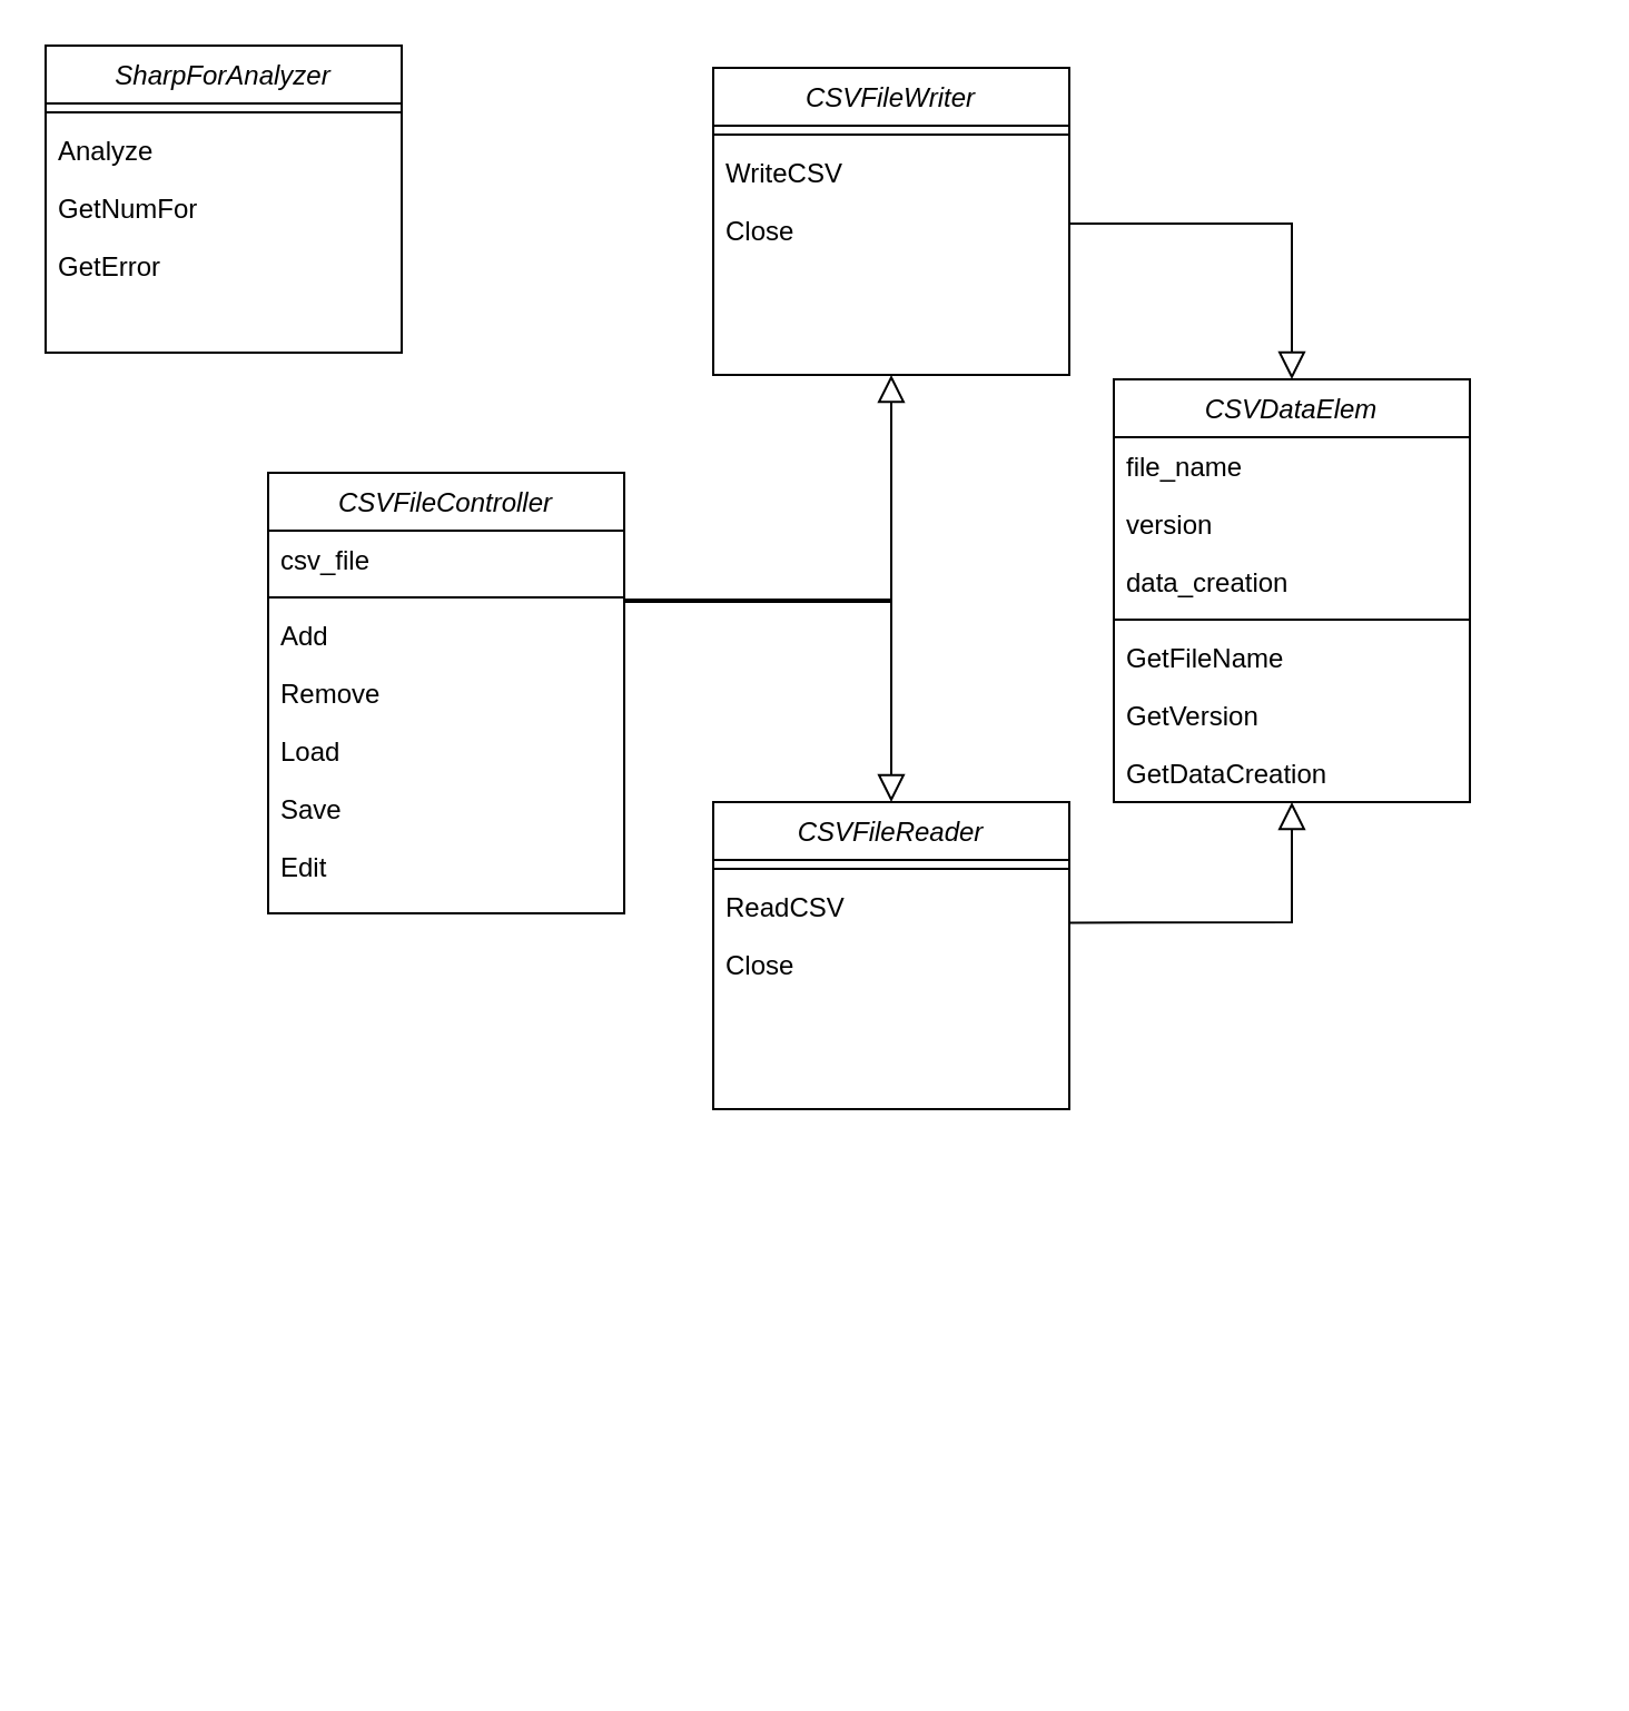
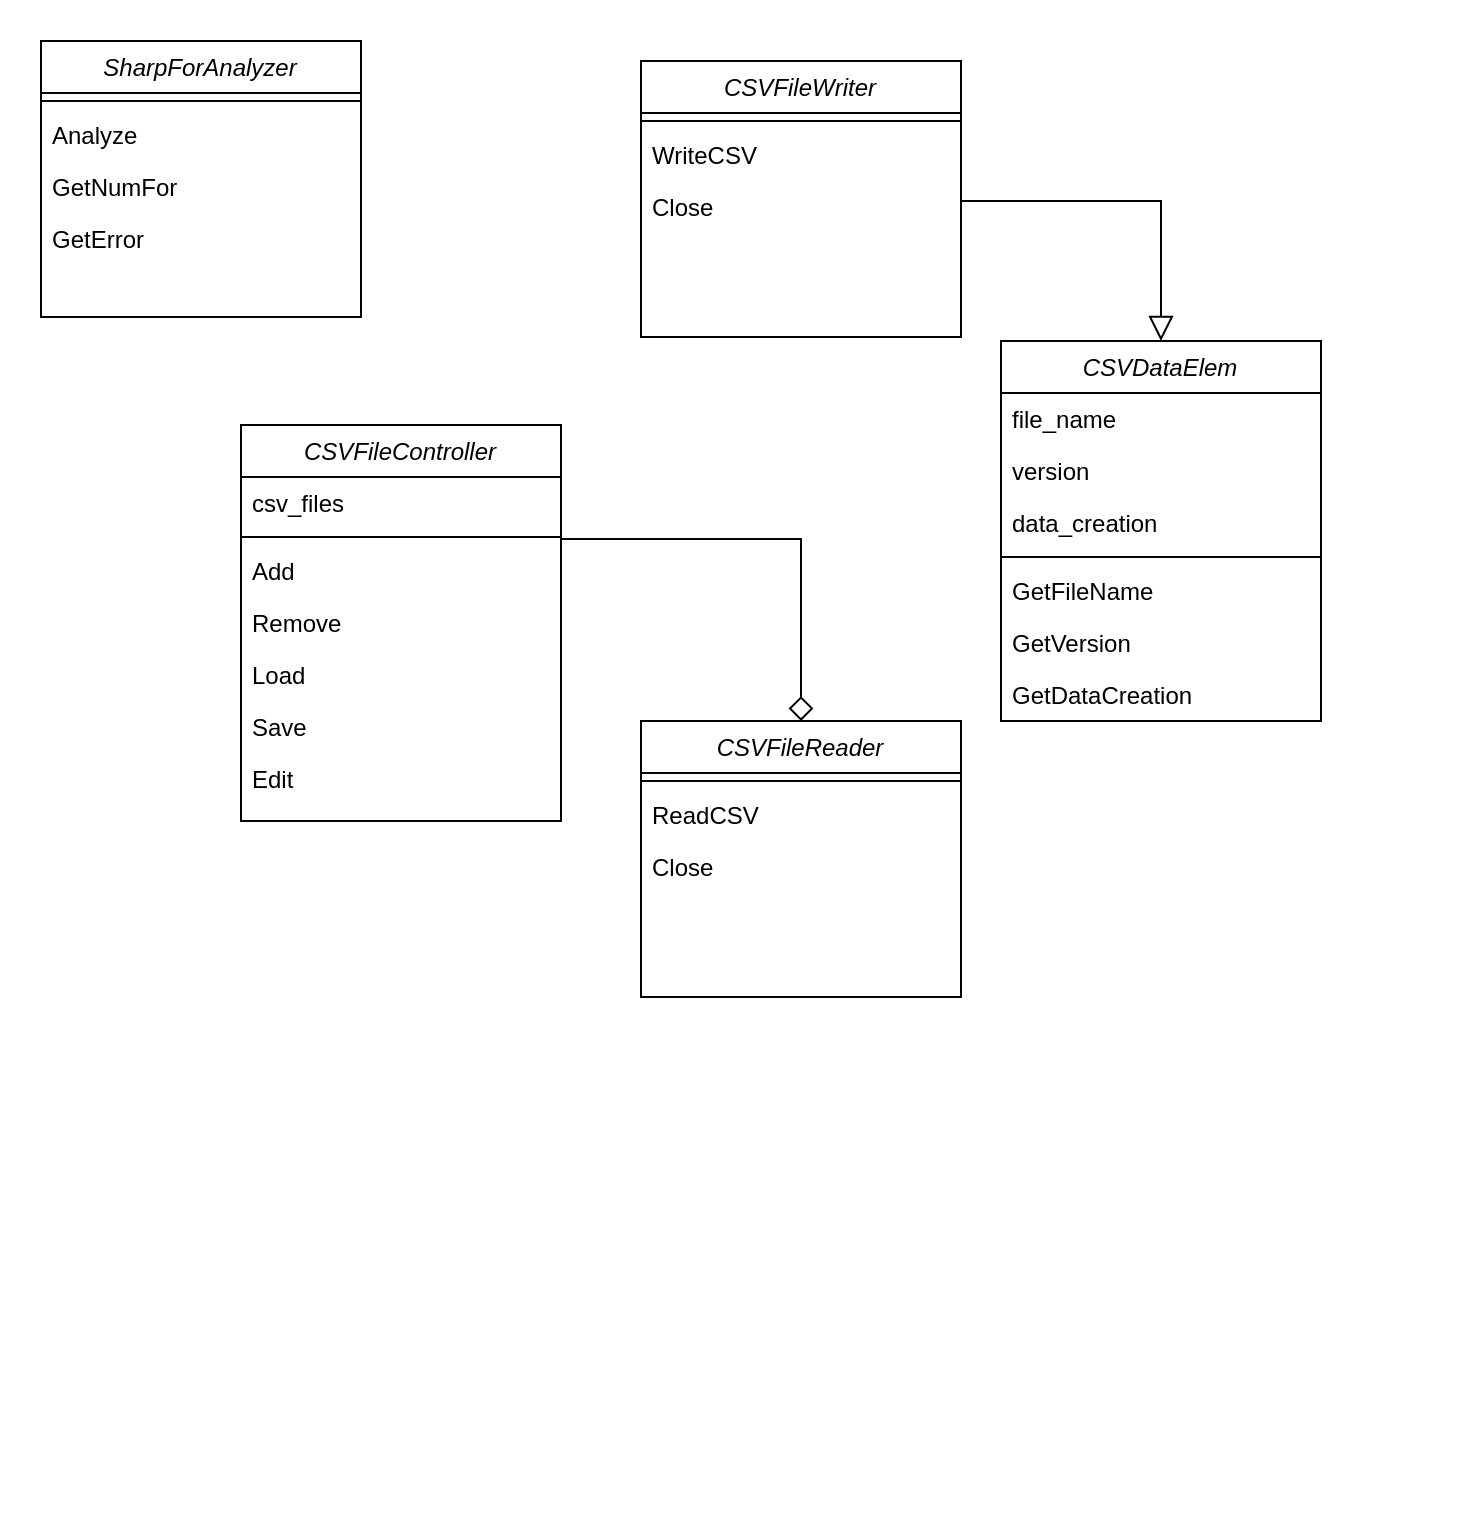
  <mxCell id="0" />
  <mxCell id="1" parent="0" />
  <mxCell id="2" value="CSVFileController&#10;" style="swimlane;fontStyle=2;align=center;verticalAlign=top;childLayout=stackLayout;horizontal=1;startSize=26;horizontalStack=0;resizeParent=1;resizeLast=0;collapsible=1;marginBottom=0;rounded=0;shadow=0;strokeWidth=1;" parent="1" vertex="1"><mxGeometry x="120" y="212" width="160" height="198" as="geometry"><mxRectangle x="230" y="140" width="160" height="26" as="alternateBounds" /></mxGeometry></mxCell>
- <mxCell id="3" value="csv_file&#10;" style="text;align=left;verticalAlign=top;spacingLeft=4;spacingRight=4;overflow=hidden;rotatable=0;points=[[0,0.5],[1,0.5]];portConstraint=eastwest;" parent="2" vertex="1"><mxGeometry y="26" width="160" height="26" as="geometry" /></mxCell>
+ <mxCell id="3" value="csv_files&#10;" style="text;align=left;verticalAlign=top;spacingLeft=4;spacingRight=4;overflow=hidden;rotatable=0;points=[[0,0.5],[1,0.5]];portConstraint=eastwest;" parent="2" vertex="1"><mxGeometry y="26" width="160" height="26" as="geometry" /></mxCell>
  <mxCell id="4" value="" style="line;html=1;strokeWidth=1;align=left;verticalAlign=middle;spacingTop=-1;spacingLeft=3;spacingRight=3;rotatable=0;labelPosition=right;points=[];portConstraint=eastwest;" parent="2" vertex="1"><mxGeometry y="52" width="160" height="8" as="geometry" /></mxCell>
  <mxCell id="5" value="Add" style="text;align=left;verticalAlign=top;spacingLeft=4;spacingRight=4;overflow=hidden;rotatable=0;points=[[0,0.5],[1,0.5]];portConstraint=eastwest;" parent="2" vertex="1"><mxGeometry y="60" width="160" height="26" as="geometry" /></mxCell>
  <mxCell id="6" value="Remove" style="text;align=left;verticalAlign=top;spacingLeft=4;spacingRight=4;overflow=hidden;rotatable=0;points=[[0,0.5],[1,0.5]];portConstraint=eastwest;" parent="2" vertex="1"><mxGeometry y="86" width="160" height="26" as="geometry" /></mxCell>
  <mxCell id="7" value="Load" style="text;align=left;verticalAlign=top;spacingLeft=4;spacingRight=4;overflow=hidden;rotatable=0;points=[[0,0.5],[1,0.5]];portConstraint=eastwest;" parent="2" vertex="1"><mxGeometry y="112" width="160" height="26" as="geometry" /></mxCell>
  <mxCell id="8" value="Save" style="text;align=left;verticalAlign=top;spacingLeft=4;spacingRight=4;overflow=hidden;rotatable=0;points=[[0,0.5],[1,0.5]];portConstraint=eastwest;" parent="2" vertex="1"><mxGeometry y="138" width="160" height="26" as="geometry" /></mxCell>
  <mxCell id="9" value="Edit" style="text;align=left;verticalAlign=top;spacingLeft=4;spacingRight=4;overflow=hidden;rotatable=0;points=[[0,0.5],[1,0.5]];portConstraint=eastwest;" parent="2" vertex="1"><mxGeometry y="164" width="160" height="26" as="geometry" /></mxCell>
  <mxCell id="10" value="SharpForAnalyzer" style="swimlane;fontStyle=2;align=center;verticalAlign=top;childLayout=stackLayout;horizontal=1;startSize=26;horizontalStack=0;resizeParent=1;resizeLast=0;collapsible=1;marginBottom=0;rounded=0;shadow=0;strokeWidth=1;" parent="1" vertex="1"><mxGeometry x="20" y="20" width="160" height="138" as="geometry"><mxRectangle x="230" y="140" width="160" height="26" as="alternateBounds" /></mxGeometry></mxCell>
  <mxCell id="11" value="" style="line;html=1;strokeWidth=1;align=left;verticalAlign=middle;spacingTop=-1;spacingLeft=3;spacingRight=3;rotatable=0;labelPosition=right;points=[];portConstraint=eastwest;" parent="10" vertex="1"><mxGeometry y="26" width="160" height="8" as="geometry" /></mxCell>
  <mxCell id="12" value="Analyze" style="text;align=left;verticalAlign=top;spacingLeft=4;spacingRight=4;overflow=hidden;rotatable=0;points=[[0,0.5],[1,0.5]];portConstraint=eastwest;" parent="10" vertex="1"><mxGeometry y="34" width="160" height="26" as="geometry" /></mxCell>
  <mxCell id="13" value="GetNumFor" style="text;align=left;verticalAlign=top;spacingLeft=4;spacingRight=4;overflow=hidden;rotatable=0;points=[[0,0.5],[1,0.5]];portConstraint=eastwest;" parent="10" vertex="1"><mxGeometry y="60" width="160" height="26" as="geometry" /></mxCell>
  <mxCell id="14" value="GetError" style="text;align=left;verticalAlign=top;spacingLeft=4;spacingRight=4;overflow=hidden;rotatable=0;points=[[0,0.5],[1,0.5]];portConstraint=eastwest;" parent="10" vertex="1"><mxGeometry y="86" width="160" height="26" as="geometry" /></mxCell>
  <mxCell id="15" value="CSVFileReader" style="swimlane;fontStyle=2;align=center;verticalAlign=top;childLayout=stackLayout;horizontal=1;startSize=26;horizontalStack=0;resizeParent=1;resizeLast=0;collapsible=1;marginBottom=0;rounded=0;shadow=0;strokeWidth=1;" parent="1" vertex="1"><mxGeometry x="320" y="360" width="160" height="138" as="geometry"><mxRectangle x="230" y="140" width="160" height="26" as="alternateBounds" /></mxGeometry></mxCell>
  <mxCell id="16" value="" style="line;html=1;strokeWidth=1;align=left;verticalAlign=middle;spacingTop=-1;spacingLeft=3;spacingRight=3;rotatable=0;labelPosition=right;points=[];portConstraint=eastwest;" parent="15" vertex="1"><mxGeometry y="26" width="160" height="8" as="geometry" /></mxCell>
  <mxCell id="17" value="ReadCSV" style="text;align=left;verticalAlign=top;spacingLeft=4;spacingRight=4;overflow=hidden;rotatable=0;points=[[0,0.5],[1,0.5]];portConstraint=eastwest;" parent="15" vertex="1"><mxGeometry y="34" width="160" height="26" as="geometry" /></mxCell>
  <mxCell id="18" value="Close" style="text;align=left;verticalAlign=top;spacingLeft=4;spacingRight=4;overflow=hidden;rotatable=0;points=[[0,0.5],[1,0.5]];portConstraint=eastwest;" parent="15" vertex="1"><mxGeometry y="60" width="160" height="26" as="geometry" /></mxCell>
- <mxCell id="19" value="" style="endArrow=block;endSize=10;endFill=0;shadow=0;strokeWidth=1;rounded=0;edgeStyle=elbowEdgeStyle;elbow=vertical;entryX=0.5;entryY=0;entryDx=0;entryDy=0;exitX=1;exitY=0.5;exitDx=0;exitDy=0;" parent="1" source="2" target="15" edge="1"><mxGeometry width="160" relative="1" as="geometry"><mxPoint x="429" y="280" as="sourcePoint" /><mxPoint x="459" y="363" as="targetPoint" /><Array as="points"><mxPoint x="359" y="269" /><mxPoint x="379" y="290" /><mxPoint x="439" y="470" /><mxPoint x="429" y="450" /><mxPoint x="449" y="470" /><mxPoint x="429" y="330" /><mxPoint x="429" y="304" /><mxPoint x="419" y="304" /><mxPoint x="429" y="304" /></Array></mxGeometry></mxCell>
- <mxCell id="20" value="" style="endArrow=block;endSize=10;endFill=0;shadow=0;strokeWidth=1;rounded=0;edgeStyle=elbowEdgeStyle;elbow=vertical;entryX=0.5;entryY=1;entryDx=0;entryDy=0;exitX=1;exitY=0.5;exitDx=0;exitDy=0;" parent="1" source="2" target="30" edge="1"><mxGeometry width="160" relative="1" as="geometry"><mxPoint x="399" y="279" as="sourcePoint" /><mxPoint x="609" y="320" as="targetPoint" /><Array as="points"><mxPoint x="390" y="270" /><mxPoint x="660" y="281" /><mxPoint x="499" y="269" /><mxPoint x="389" y="300" /><mxPoint x="449" y="480" /><mxPoint x="439" y="460" /><mxPoint x="459" y="480" /><mxPoint x="439" y="340" /><mxPoint x="439" y="314" /><mxPoint x="429" y="314" /><mxPoint x="439" y="314" /></Array></mxGeometry></mxCell>
+ <mxCell id="19" value="" style="endArrow=diamond;endSize=10;endFill=0;shadow=0;strokeWidth=1;rounded=0;edgeStyle=elbowEdgeStyle;elbow=vertical;entryX=0.5;entryY=0;entryDx=0;entryDy=0;exitX=1;exitY=0.5;exitDx=0;exitDy=0;" parent="1" source="2" target="15" edge="1"><mxGeometry width="160" relative="1" as="geometry"><mxPoint x="429" y="280" as="sourcePoint" /><mxPoint x="459" y="363" as="targetPoint" /><Array as="points"><mxPoint x="359" y="269" /><mxPoint x="379" y="290" /><mxPoint x="439" y="470" /><mxPoint x="429" y="450" /><mxPoint x="449" y="470" /><mxPoint x="429" y="330" /><mxPoint x="429" y="304" /><mxPoint x="419" y="304" /><mxPoint x="429" y="304" /></Array></mxGeometry></mxCell>
  <mxCell id="21" value="CSVDataElem" style="swimlane;fontStyle=2;align=center;verticalAlign=top;childLayout=stackLayout;horizontal=1;startSize=26;horizontalStack=0;resizeParent=1;resizeLast=0;collapsible=1;marginBottom=0;rounded=0;shadow=0;strokeWidth=1;" parent="1" vertex="1"><mxGeometry x="500" y="170" width="160" height="190" as="geometry"><mxRectangle x="230" y="140" width="160" height="26" as="alternateBounds" /></mxGeometry></mxCell>
  <mxCell id="22" value="file_name" style="text;align=left;verticalAlign=top;spacingLeft=4;spacingRight=4;overflow=hidden;rotatable=0;points=[[0,0.5],[1,0.5]];portConstraint=eastwest;" parent="21" vertex="1"><mxGeometry y="26" width="160" height="26" as="geometry" /></mxCell>
  <mxCell id="23" value="version" style="text;align=left;verticalAlign=top;spacingLeft=4;spacingRight=4;overflow=hidden;rotatable=0;points=[[0,0.5],[1,0.5]];portConstraint=eastwest;" parent="21" vertex="1"><mxGeometry y="52" width="160" height="26" as="geometry" /></mxCell>
  <mxCell id="24" value="data_creation" style="text;align=left;verticalAlign=top;spacingLeft=4;spacingRight=4;overflow=hidden;rotatable=0;points=[[0,0.5],[1,0.5]];portConstraint=eastwest;" parent="21" vertex="1"><mxGeometry y="78" width="160" height="26" as="geometry" /></mxCell>
  <mxCell id="25" value="" style="line;html=1;strokeWidth=1;align=left;verticalAlign=middle;spacingTop=-1;spacingLeft=3;spacingRight=3;rotatable=0;labelPosition=right;points=[];portConstraint=eastwest;" parent="21" vertex="1"><mxGeometry y="104" width="160" height="8" as="geometry" /></mxCell>
  <mxCell id="26" value="GetFileName" style="text;align=left;verticalAlign=top;spacingLeft=4;spacingRight=4;overflow=hidden;rotatable=0;points=[[0,0.5],[1,0.5]];portConstraint=eastwest;" parent="21" vertex="1"><mxGeometry y="112" width="160" height="26" as="geometry" /></mxCell>
  <mxCell id="27" value="GetVersion&#10;" style="text;align=left;verticalAlign=top;spacingLeft=4;spacingRight=4;overflow=hidden;rotatable=0;points=[[0,0.5],[1,0.5]];portConstraint=eastwest;" parent="21" vertex="1"><mxGeometry y="138" width="160" height="26" as="geometry" /></mxCell>
  <mxCell id="28" value="GetDataCreation" style="text;align=left;verticalAlign=top;spacingLeft=4;spacingRight=4;overflow=hidden;rotatable=0;points=[[0,0.5],[1,0.5]];portConstraint=eastwest;" parent="21" vertex="1"><mxGeometry y="164" width="160" height="26" as="geometry" /></mxCell>
  <mxCell id="29" value="" style="endArrow=block;endSize=10;endFill=0;shadow=0;strokeWidth=1;rounded=0;edgeStyle=elbowEdgeStyle;elbow=vertical;exitX=1;exitY=0.5;exitDx=0;exitDy=0;entryX=0.5;entryY=0;entryDx=0;entryDy=0;" parent="1" source="33" target="21" edge="1"><mxGeometry width="160" relative="1" as="geometry"><mxPoint x="610" y="291" as="sourcePoint" /><mxPoint x="810" y="260" as="targetPoint" /><Array as="points"><mxPoint x="530" y="100" /><mxPoint x="590" y="110" /><mxPoint x="590" y="110" /><mxPoint x="630" y="130" /><mxPoint x="509" y="279" /><mxPoint x="399" y="310" /><mxPoint x="459" y="490" /><mxPoint x="449" y="470" /><mxPoint x="469" y="490" /><mxPoint x="449" y="350" /><mxPoint x="449" y="324" /><mxPoint x="439" y="324" /><mxPoint x="449" y="324" /></Array></mxGeometry></mxCell>
  <mxCell id="30" value="CSVFileWriter" style="swimlane;fontStyle=2;align=center;verticalAlign=top;childLayout=stackLayout;horizontal=1;startSize=26;horizontalStack=0;resizeParent=1;resizeLast=0;collapsible=1;marginBottom=0;rounded=0;shadow=0;strokeWidth=1;" parent="1" vertex="1"><mxGeometry x="320" y="30" width="160" height="138" as="geometry"><mxRectangle x="230" y="140" width="160" height="26" as="alternateBounds" /></mxGeometry></mxCell>
  <mxCell id="31" value="" style="line;html=1;strokeWidth=1;align=left;verticalAlign=middle;spacingTop=-1;spacingLeft=3;spacingRight=3;rotatable=0;labelPosition=right;points=[];portConstraint=eastwest;" parent="30" vertex="1"><mxGeometry y="26" width="160" height="8" as="geometry" /></mxCell>
  <mxCell id="32" value="WriteCSV" style="text;align=left;verticalAlign=top;spacingLeft=4;spacingRight=4;overflow=hidden;rotatable=0;points=[[0,0.5],[1,0.5]];portConstraint=eastwest;" parent="30" vertex="1"><mxGeometry y="34" width="160" height="26" as="geometry" /></mxCell>
  <mxCell id="33" value="Close" style="text;align=left;verticalAlign=top;spacingLeft=4;spacingRight=4;overflow=hidden;rotatable=0;points=[[0,0.5],[1,0.5]];portConstraint=eastwest;" parent="30" vertex="1"><mxGeometry y="60" width="160" height="26" as="geometry" /></mxCell>
- <mxCell id="34" value="" style="endArrow=block;endSize=10;endFill=0;shadow=0;strokeWidth=1;rounded=0;edgeStyle=elbowEdgeStyle;elbow=vertical;exitX=1.002;exitY=0.777;exitDx=0;exitDy=0;entryX=0.5;entryY=1;entryDx=0;entryDy=0;exitPerimeter=0;" parent="1" source="17" target="21" edge="1"><mxGeometry width="160" relative="1" as="geometry"><mxPoint x="560" y="360" as="sourcePoint" /><mxPoint x="660" y="447" as="targetPoint" /><Array as="points"><mxPoint x="530" y="414" /><mxPoint x="670" y="367" /><mxPoint x="670" y="367" /><mxPoint x="710" y="387" /><mxPoint x="589" y="536" /><mxPoint x="479" y="567" /><mxPoint x="539" y="747" /><mxPoint x="529" y="727" /><mxPoint x="549" y="747" /><mxPoint x="529" y="607" /><mxPoint x="529" y="581" /><mxPoint x="519" y="581" /><mxPoint x="529" y="581" /></Array></mxGeometry></mxCell>
